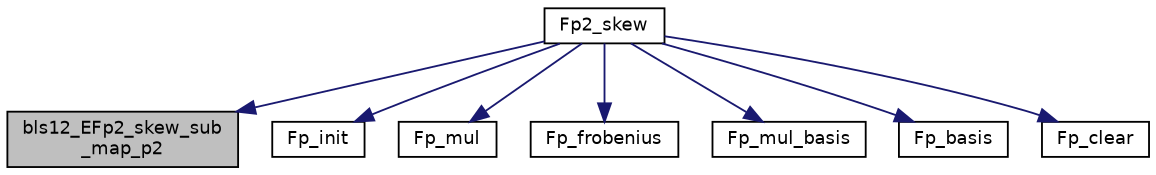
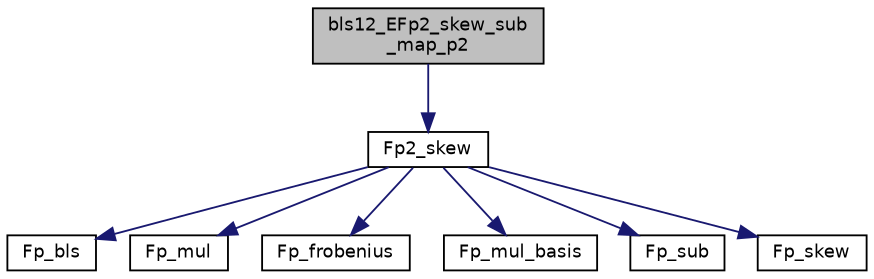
  digraph {
    rankdir=TB
    node [color=black fillcolor=white fontname=Helvetica fontsize=10 shape=record style=filled]
    edge [color=midnightblue fontname=Helvetica fontsize=10 labelfontname=Helvetica labelfontsize=10 style=solid]
    n1 [fillcolor=grey75 fontcolor=black height=0.2 label="bls12_EFp2_skew_sub\l_map_p2" width=0.4]
    n2 [height=0.2 label=Fp2_skew width=0.4]
-   n3 [height=0.2 label=Fp_init width=0.4]
+   n3 [height=0.2 label=Fp_bls width=0.4]
    n4 [height=0.2 label=Fp_mul width=0.4]
    n5 [height=0.2 label=Fp_frobenius width=0.4]
    n6 [height=0.2 label=Fp_mul_basis width=0.4]
-   n7 [height=0.2 label=Fp_basis width=0.4]
-   n8 [height=0.2 label=Fp_clear width=0.4]
-   n2 -> n1
+   n7 [height=0.2 label=Fp_sub width=0.4]
+   n8 [height=0.2 label=Fp_skew width=0.4]
+   n1 -> n2
    n2 -> n3
    n2 -> n4
    n2 -> n5
    n2 -> n6
    n2 -> n7
    n2 -> n8
  }
